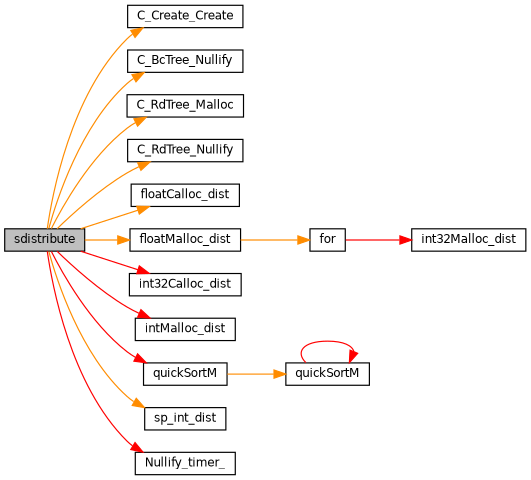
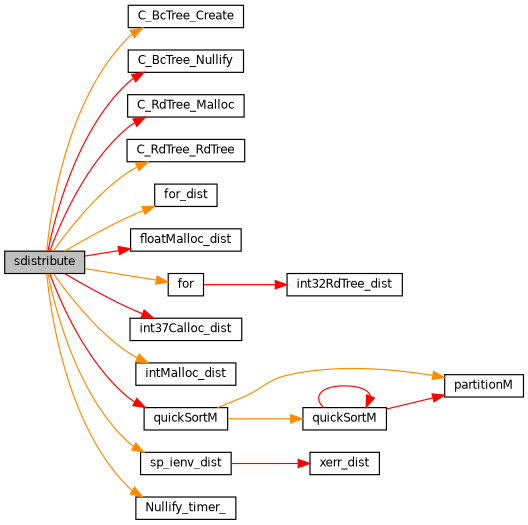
  digraph {
    rankdir=LR
    node [color=black fillcolor=white fontname=Helvetica fontsize=10 shape=record style=filled]
    edge [color=darkorange fontname=Helvetica fontsize=10 labelfontname=Helvetica labelfontsize=10 style=solid]
    n1 [fillcolor=grey75 fontcolor=black height=0.2 label=sdistribute width=0.4]
-   n2 [height=0.2 label=C_Create_Create width=0.4]
+   n2 [height=0.2 label=C_BcTree_Create width=0.4]
    n3 [height=0.2 label=C_BcTree_Nullify width=0.4]
    n4 [height=0.2 label=C_RdTree_Malloc width=0.4]
-   n5 [height=0.2 label=C_RdTree_Nullify width=0.4]
-   n6 [height=0.2 label=floatCalloc_dist width=0.4]
+   n5 [height=0.2 label=C_RdTree_RdTree width=0.4]
+   n6 [height=0.2 label=for_dist width=0.4]
    n7 [height=0.2 label=floatMalloc_dist width=0.4]
    n8 [height=0.2 label=for width=0.4]
-   n9 [height=0.2 label=int32Calloc_dist width=0.4]
+   n9 [height=0.2 label=int37Calloc_dist width=0.4]
    n10 [height=0.2 label=intMalloc_dist width=0.4]
    n11 [height=0.2 label=quickSortM width=0.4]
-   n12 [height=0.2 label=sp_int_dist width=0.4]
+   n12 [height=0.2 label=sp_ienv_dist width=0.4]
    n13 [height=0.2 label=Nullify_timer_ width=0.4]
-   n14 [height=0.2 label=int32Malloc_dist width=0.4]
+   n14 [height=0.2 label=int32RdTree_dist width=0.4]
+   n15 [height=0.2 label=partitionM width=0.4]
    n16 [height=0.2 label=quickSortM width=0.4]
+   n17 [height=0.2 label=xerr_dist width=0.4]
    n1 -> n2
-   n1 -> n3
-   n1 -> n4
+   n1 -> n3 [color=red]
+   n1 -> n4 [color=red]
    n1 -> n5
    n1 -> n6
-   n1 -> n7
-   n7 -> n8
+   n1 -> n7 [color=red]
+   n1 -> n8
    n1 -> n9 [color=red]
-   n1 -> n10 [color=red]
+   n1 -> n10
    n1 -> n11 [color=red]
    n1 -> n12
-   n1 -> n13 [color=red]
+   n1 -> n13
    n8 -> n14 [color=red]
+   n11 -> n15
    n11 -> n16
+   n12 -> n17 [color=red]
+   n16 -> n15 [color=red]
    n16 -> n16 [color=red]
  }
